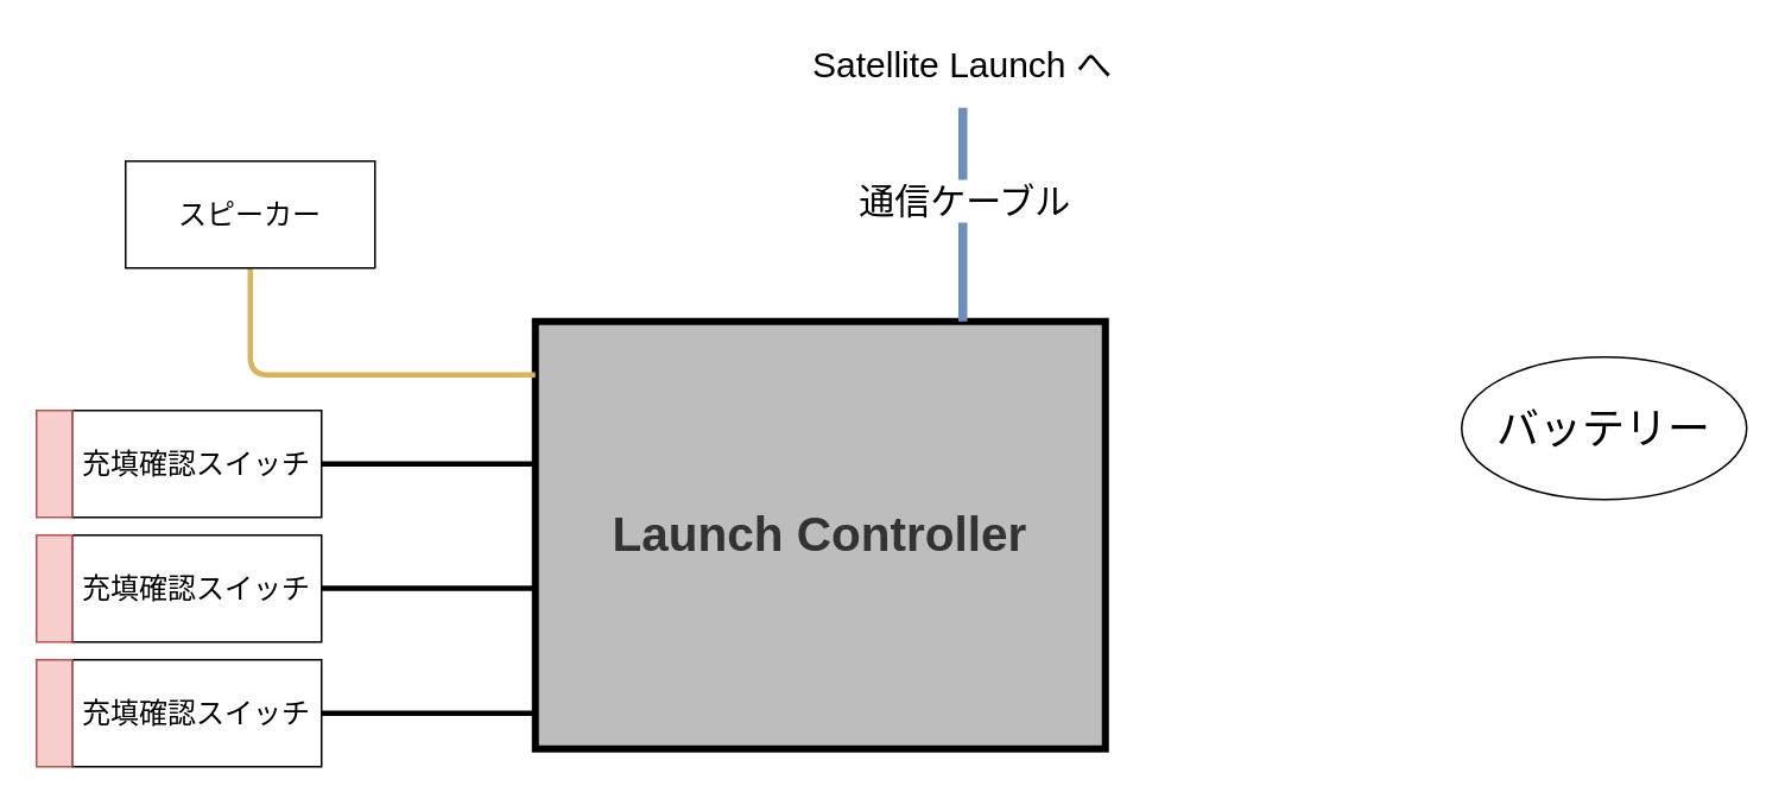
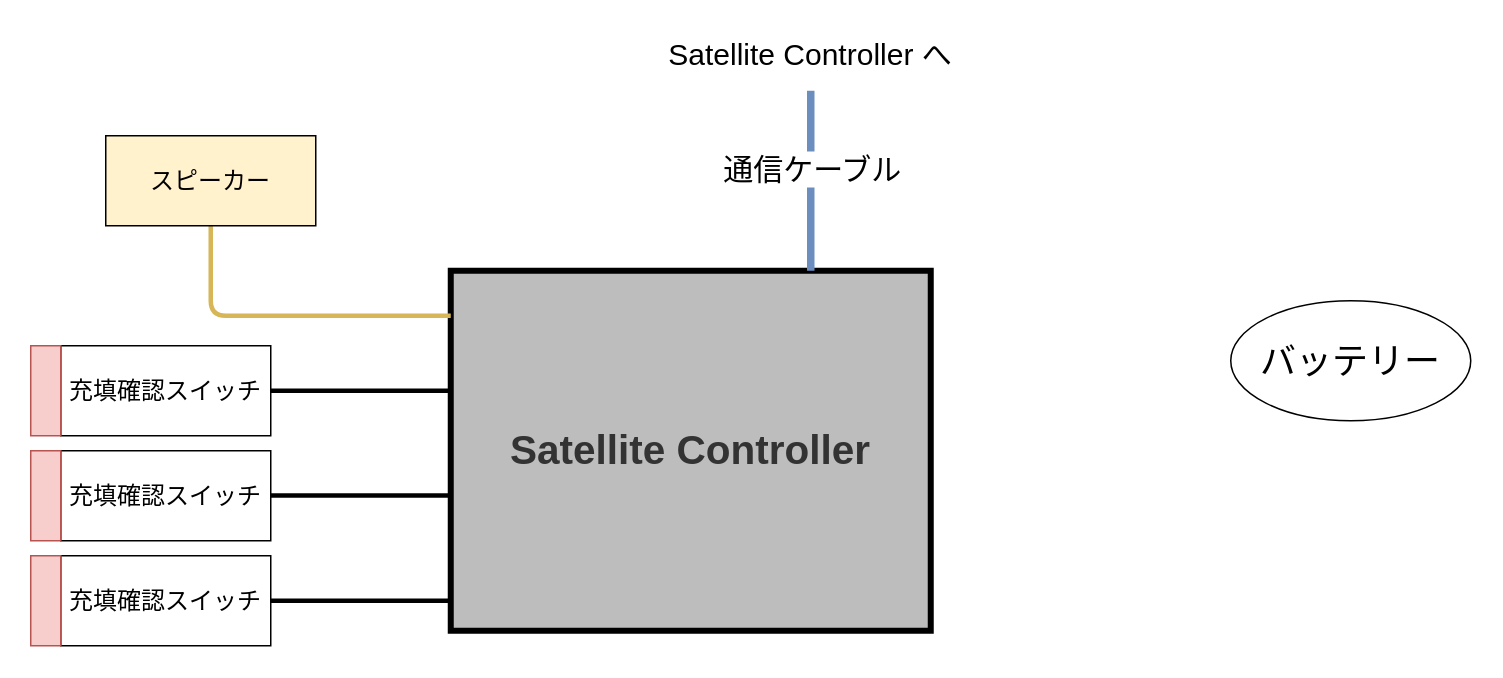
  <mxCell id="0" />
  <mxCell id="1" parent="0" />
- <mxCell id="2" value="&lt;font style=&quot;font-size: 27px;&quot;&gt;&lt;b&gt;Launch Controller&lt;/b&gt;&lt;/font&gt;" style="rounded=0;whiteSpace=wrap;html=1;fillColor=#BDBDBD;fontColor=#333333;strokeColor=#000000;strokeWidth=4;" vertex="1" parent="1"><mxGeometry x="300" y="180" width="320" height="240" as="geometry" /></mxCell>
+ <mxCell id="2" value="&lt;font style=&quot;font-size: 27px;&quot;&gt;&lt;b&gt;Satellite Controller&lt;/b&gt;&lt;/font&gt;" style="rounded=0;whiteSpace=wrap;html=1;fillColor=#BDBDBD;fontColor=#333333;strokeColor=#000000;strokeWidth=4;" vertex="1" parent="1"><mxGeometry x="300" y="180" width="320" height="240" as="geometry" /></mxCell>
  <mxCell id="3" value="&lt;font style=&quot;font-size: 24px;&quot;&gt;バッテリー&lt;/font&gt;" style="ellipse;whiteSpace=wrap;html=1;fontSize=27;" vertex="1" parent="1"><mxGeometry x="820" y="200" width="160" height="80" as="geometry" /></mxCell>
  <mxCell id="4" value="" style="endArrow=none;html=1;strokeWidth=3;fontSize=16;entryX=0;entryY=0.917;entryDx=0;entryDy=0;entryPerimeter=0;" edge="1" parent="1" target="2"><mxGeometry width="50" height="50" relative="1" as="geometry"><mxPoint x="180" y="400" as="sourcePoint" /><mxPoint x="240" y="380" as="targetPoint" /></mxGeometry></mxCell>
  <mxCell id="5" value="" style="endArrow=none;html=1;strokeWidth=3;fontSize=16;entryX=0;entryY=0.917;entryDx=0;entryDy=0;entryPerimeter=0;" edge="1" parent="1"><mxGeometry width="50" height="50" relative="1" as="geometry"><mxPoint x="180" y="329.8" as="sourcePoint" /><mxPoint x="300" y="329.88" as="targetPoint" /></mxGeometry></mxCell>
  <mxCell id="6" value="" style="endArrow=none;html=1;strokeWidth=3;fontSize=16;entryX=0;entryY=0.917;entryDx=0;entryDy=0;entryPerimeter=0;" edge="1" parent="1"><mxGeometry width="50" height="50" relative="1" as="geometry"><mxPoint x="180" y="260" as="sourcePoint" /><mxPoint x="300" y="260.08" as="targetPoint" /></mxGeometry></mxCell>
  <mxCell id="7" value="充填確認スイッチ" style="rounded=0;whiteSpace=wrap;html=1;fontSize=16;" vertex="1" parent="1"><mxGeometry x="40" y="230" width="140" height="60" as="geometry" /></mxCell>
  <mxCell id="8" value="充填確認スイッチ" style="rounded=0;whiteSpace=wrap;html=1;fontSize=16;" vertex="1" parent="1"><mxGeometry x="40" y="300" width="140" height="60" as="geometry" /></mxCell>
  <mxCell id="9" value="充填確認スイッチ" style="rounded=0;whiteSpace=wrap;html=1;fontSize=16;" vertex="1" parent="1"><mxGeometry x="40" y="370" width="140" height="60" as="geometry" /></mxCell>
  <mxCell id="10" value="" style="rounded=0;whiteSpace=wrap;html=1;fontSize=16;fillColor=#f8cecc;strokeColor=#b85450;" vertex="1" parent="1"><mxGeometry x="20" y="230" width="20" height="60" as="geometry" /></mxCell>
  <mxCell id="11" value="" style="rounded=0;whiteSpace=wrap;html=1;fontSize=16;fillColor=#f8cecc;strokeColor=#b85450;" vertex="1" parent="1"><mxGeometry x="20" y="300" width="20" height="60" as="geometry" /></mxCell>
  <mxCell id="12" value="" style="rounded=0;whiteSpace=wrap;html=1;fontSize=16;fillColor=#f8cecc;strokeColor=#b85450;" vertex="1" parent="1"><mxGeometry x="20" y="370" width="20" height="60" as="geometry" /></mxCell>
  <mxCell id="13" value="" style="endArrow=none;html=1;strokeWidth=3;fontSize=16;entryX=0;entryY=0.917;entryDx=0;entryDy=0;entryPerimeter=0;fillColor=#fff2cc;strokeColor=#d6b656;" edge="1" parent="1"><mxGeometry width="50" height="50" relative="1" as="geometry"><mxPoint x="140" y="140" as="sourcePoint" /><mxPoint x="300" y="210.08" as="targetPoint" /><Array as="points"><mxPoint x="140" y="210" /></Array></mxGeometry></mxCell>
- <mxCell id="14" value="スピーカー" style="rounded=0;whiteSpace=wrap;html=1;fontSize=16;" vertex="1" parent="1"><mxGeometry x="70" y="90" width="140" height="60" as="geometry" /></mxCell>
+ <mxCell id="14" value="スピーカー" style="rounded=0;whiteSpace=wrap;html=1;fontSize=16;fillColor=#fff2cc;" vertex="1" parent="1"><mxGeometry x="70" y="90" width="140" height="60" as="geometry" /></mxCell>
  <mxCell id="15" value="" style="endArrow=none;html=1;strokeWidth=5;fontSize=16;exitX=0.75;exitY=0;exitDx=0;exitDy=0;fillColor=#dae8fc;strokeColor=#6c8ebf;" edge="1" parent="1" source="2"><mxGeometry width="50" height="50" relative="1" as="geometry"><mxPoint x="550" y="110" as="sourcePoint" /><mxPoint x="540" y="60" as="targetPoint" /></mxGeometry></mxCell>
  <mxCell id="16" value="&lt;span style=&quot;font-size: 20px;&quot;&gt;通信ケーブル&lt;/span&gt;" style="edgeLabel;html=1;align=center;verticalAlign=middle;resizable=0;points=[];fontSize=16;" vertex="1" connectable="0" parent="15"><mxGeometry x="0.147" y="2" relative="1" as="geometry"><mxPoint x="2" as="offset" /></mxGeometry></mxCell>
- <mxCell id="17" value="&lt;font style=&quot;font-size: 20px;&quot;&gt;Satellite Launch へ&lt;/font&gt;" style="text;html=1;strokeColor=none;fillColor=none;align=center;verticalAlign=middle;whiteSpace=wrap;rounded=0;strokeWidth=4;fontSize=16;" vertex="1" parent="1"><mxGeometry x="430" y="20" width="220" height="30" as="geometry" /></mxCell>
+ <mxCell id="17" value="&lt;font style=&quot;font-size: 20px;&quot;&gt;Satellite Controller へ&lt;/font&gt;" style="text;html=1;strokeColor=none;fillColor=none;align=center;verticalAlign=middle;whiteSpace=wrap;rounded=0;strokeWidth=4;fontSize=16;" vertex="1" parent="1"><mxGeometry x="430" y="20" width="220" height="30" as="geometry" /></mxCell>
